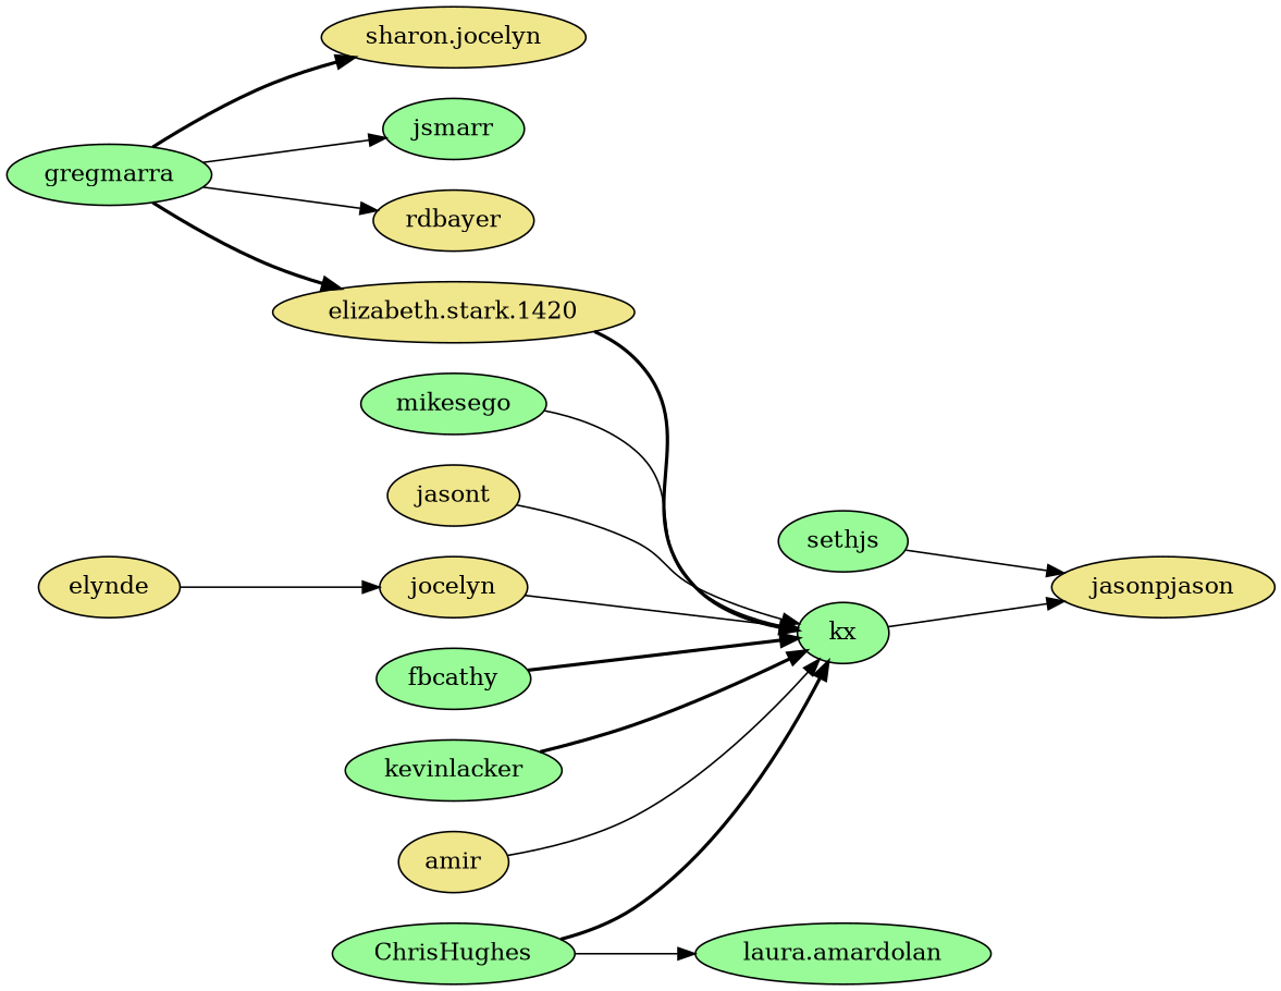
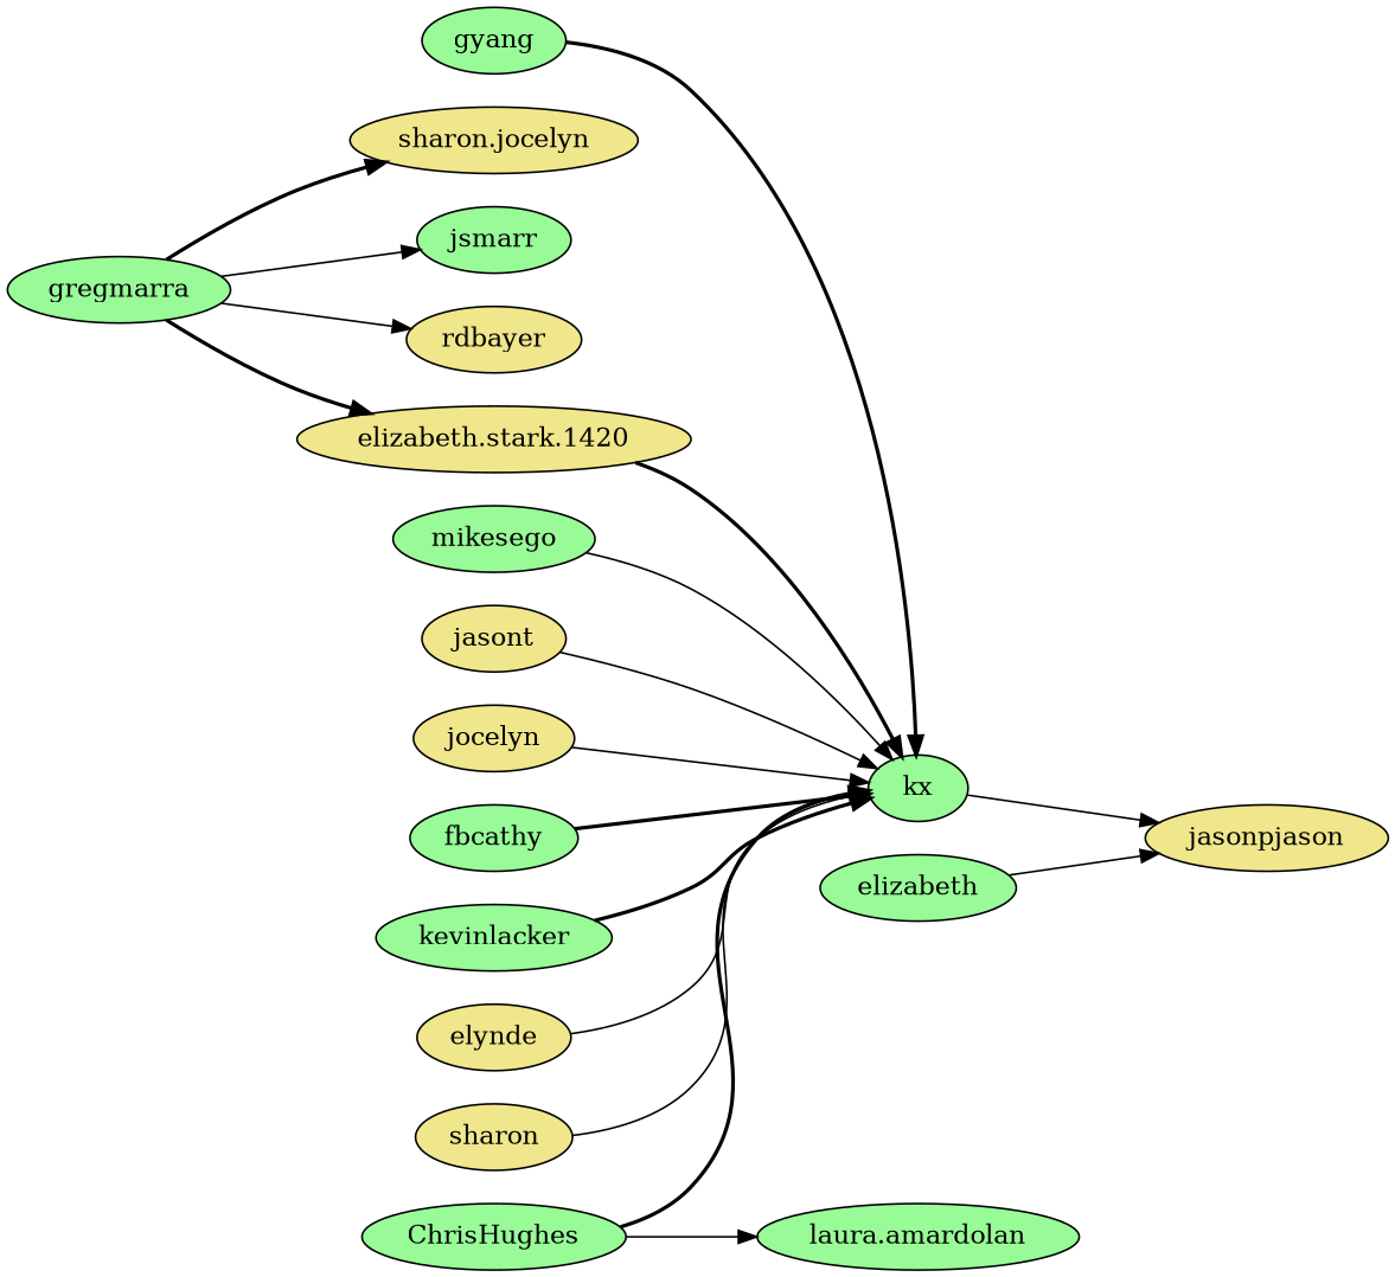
  strict digraph {
    rankdir=LR
    node [fillcolor=palegreen style=filled]
    edge [style=solid]
+   gyang
    kx
    jasonpjason [fillcolor=khaki]
    n4 [fillcolor=khaki label="sharon.jocelyn"]
    gregmarra
    jsmarr
    rdbayer [fillcolor=khaki]
    "elizabeth.stark.1420" [fillcolor=khaki]
    mikesego
    jasont [fillcolor=khaki]
    jocelyn [fillcolor=khaki]
    fbcathy
    ChrisHughes
    "laura.amardolan"
    kevinlacker
-   sethjs
+   sethjs [label=elizabeth]
    elynde [fillcolor=khaki]
-   amir [fillcolor=khaki]
+   amir [fillcolor=khaki label=sharon]
+   gyang -> kx [style=bold]
    kx -> jasonpjason
    gregmarra -> n4 [style=bold]
    gregmarra -> jsmarr
    gregmarra -> rdbayer
    gregmarra -> "elizabeth.stark.1420" [style=bold]
    "elizabeth.stark.1420" -> kx [style=bold]
    mikesego -> kx
    jasont -> kx
    jocelyn -> kx
    fbcathy -> kx [style=bold]
    ChrisHughes -> kx [style=bold]
    ChrisHughes -> "laura.amardolan"
    kevinlacker -> kx [style=bold]
    sethjs -> jasonpjason
-   elynde -> jocelyn
+   elynde -> kx
    amir -> kx
  }
